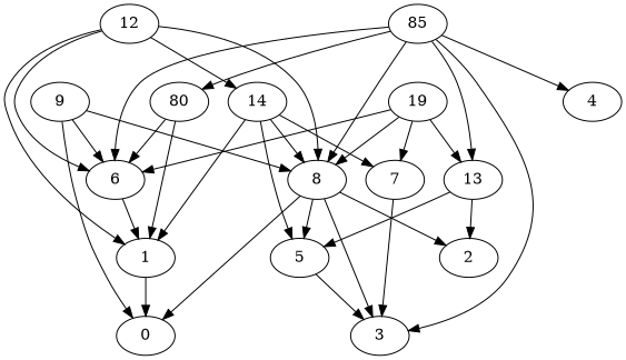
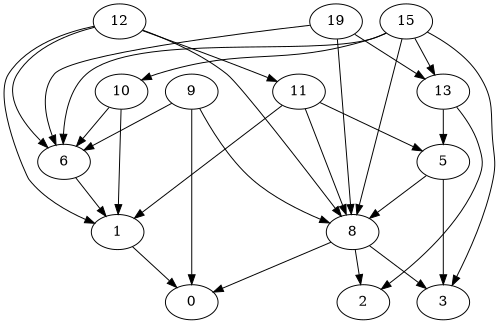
  digraph {
    node [Weight=6]
    edge [Weight=22]
    12 [Weight=3]
-   11 [label=14]
+   11
    8 [Weight=4]
    6 [Weight=3]
    1 [Weight=7]
    5
-   7 [Weight=4]
    0 [Weight=5]
    3
    2 [Weight=2]
    9 [Weight=8]
-   15 [Weight=2 label=85]
-   10 [label=80]
+   15 [Weight=2]
+   10
    13
-   4 [Weight=2]
    n16 [Weight=9 label=19]
    12 -> 11 [Weight=44]
    12 -> 8 [Weight=44]
    12 -> 6 [Weight=9]
    12 -> 1
    11 -> 8 [Weight=31]
    11 -> 1
    11 -> 5 [Weight=17]
-   11 -> 7 [Weight=17]
-   8 -> 5 [Weight=31]
+   5 -> 8 [Weight=31]
    8 -> 0 [Weight=13]
    8 -> 3
    8 -> 2 [Weight=9]
    6 -> 1
    1 -> 0
    5 -> 3 [Weight=31]
-   7 -> 3 [Weight=9]
    9 -> 8 [Weight=35]
    9 -> 6 [Weight=9]
    9 -> 0 [Weight=44]
    15 -> 8 [Weight=9]
    15 -> 6 [Weight=39]
    15 -> 3
    15 -> 10 [Weight=26]
    15 -> 13 [Weight=39]
-   15 -> 4 [Weight=44]
    10 -> 6 [Weight=26]
    10 -> 1 [Weight=13]
    13 -> 5 [Weight=26]
    13 -> 2 [Weight=13]
    n16 -> 8
    n16 -> 6 [Weight=31]
-   n16 -> 7 [Weight=9]
    n16 -> 13
  }
